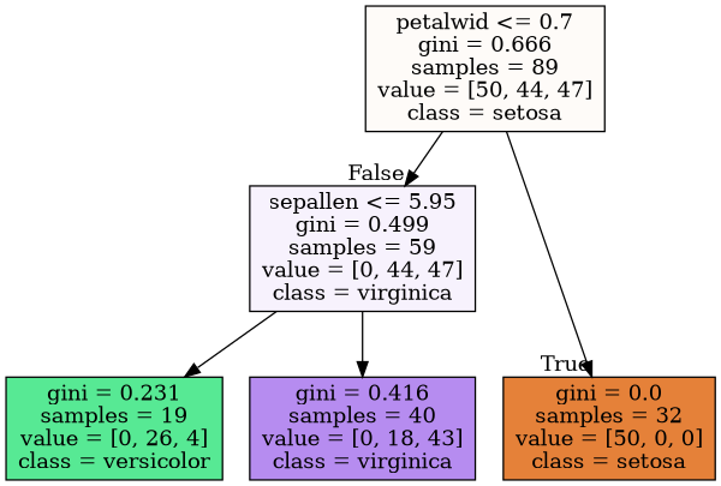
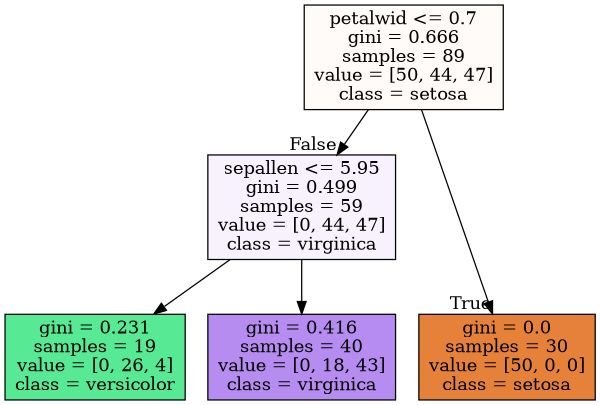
  digraph {
    ranksep=equally
    splines=polyline
    node [color=black shape=box style=filled]
    n1 [fillcolor="#e5813908" label="petalwid <= 0.7\ngini = 0.666\nsamples = 89\nvalue = [50, 44, 47]\nclass = setosa"]
    n2 [fillcolor="#8139e510" label="sepallen <= 5.95\ngini = 0.499\nsamples = 59\nvalue = [0, 44, 47]\nclass = virginica"]
-   n3 [fillcolor="#e58139ff" label="gini = 0.0\nsamples = 32\nvalue = [50, 0, 0]\nclass = setosa"]
+   n3 [fillcolor="#e58139ff" label="gini = 0.0\nsamples = 30\nvalue = [50, 0, 0]\nclass = setosa"]
    n4 [fillcolor="#39e581d8" label="gini = 0.231\nsamples = 19\nvalue = [0, 26, 4]\nclass = versicolor"]
    n5 [fillcolor="#8139e594" label="gini = 0.416\nsamples = 40\nvalue = [0, 18, 43]\nclass = virginica"]
    subgraph sub_1 {
      rank=same
      n1
    }
    subgraph sub_2 {
      rank=same
      n2
    }
    subgraph sub_3 {
      rank=same
      n3
      n4
      n5
    }
    n1 -> n2 [headlabel=False labelangle=-45 labeldistance=2.5]
    n1 -> n3 [headlabel=True labelangle=45 labeldistance=2.5]
    n2 -> n4
    n2 -> n5
  }
